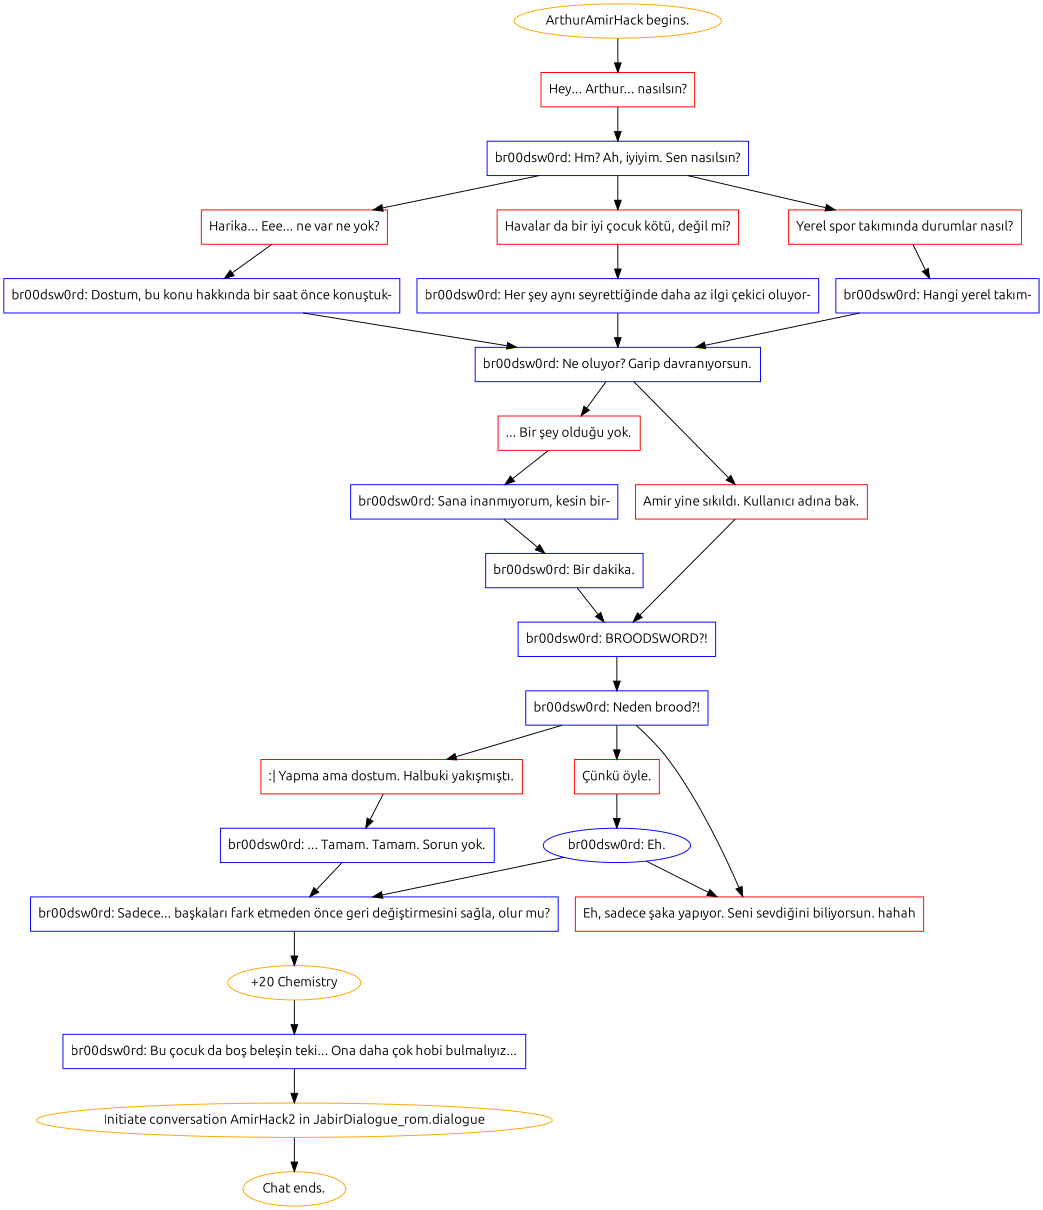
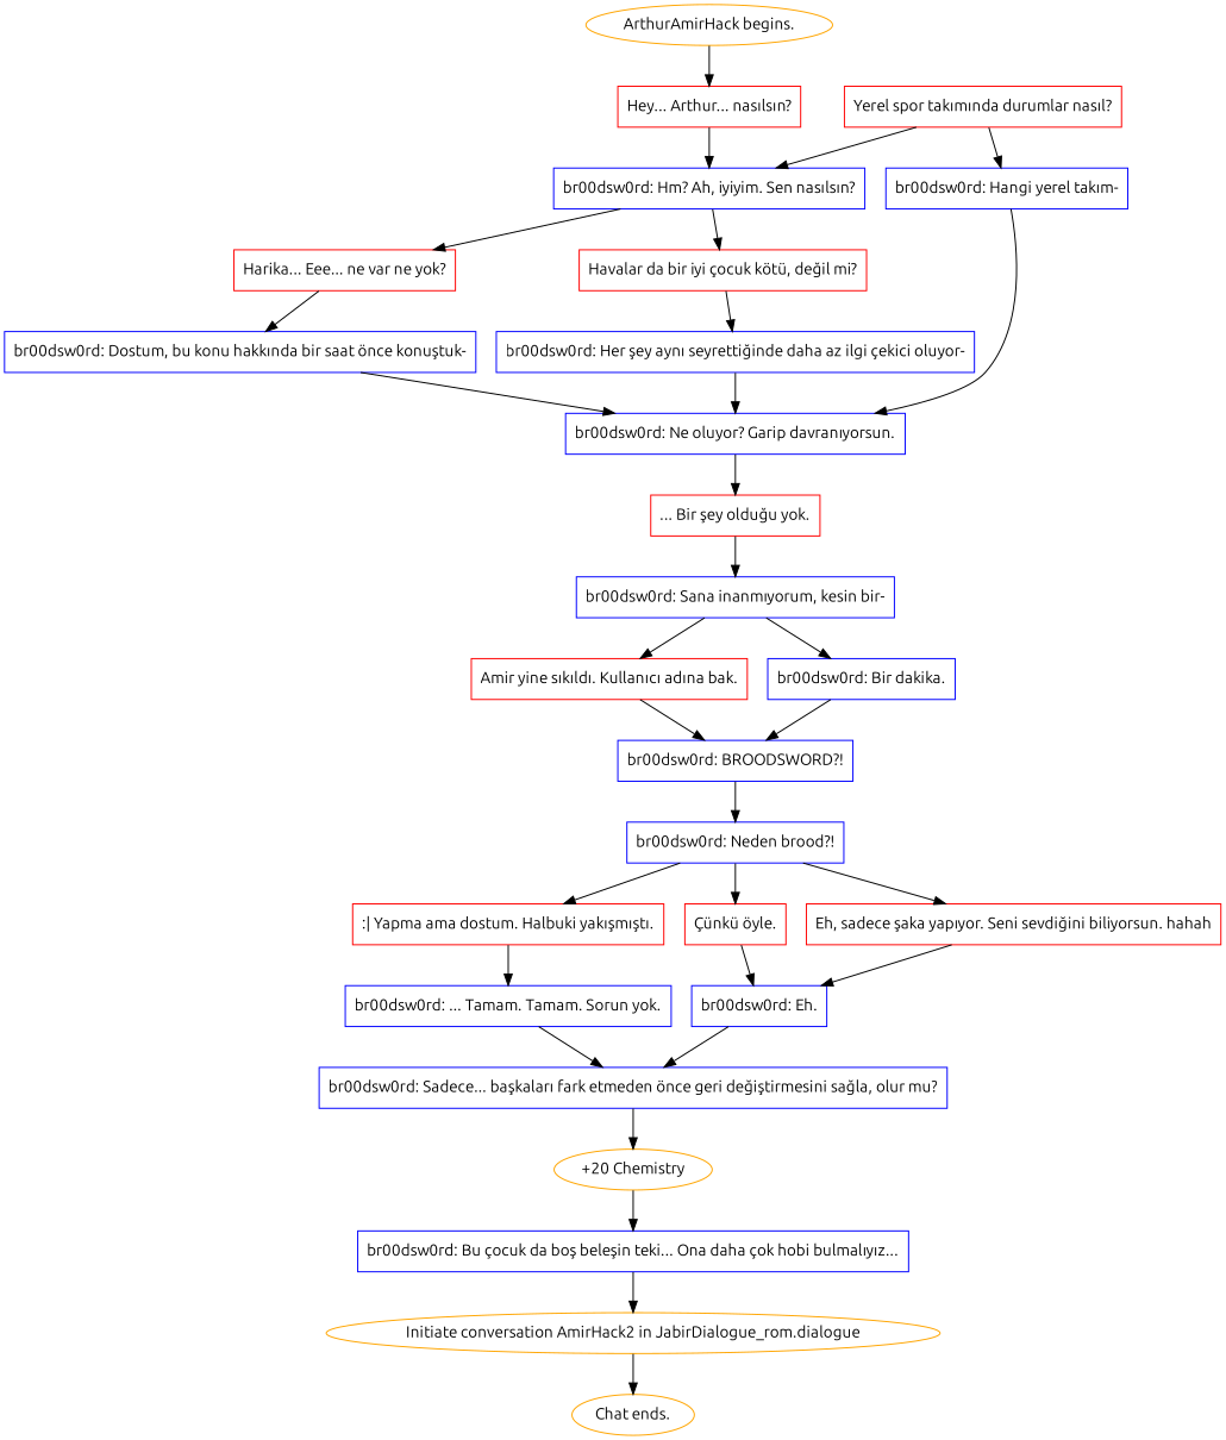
  digraph {
    fontname=Ubuntu
    node [color=blue fontname=Ubuntu shape=box]
    edge [fontname=Ubuntu]
    "ArthurAmirHack begins." [color=orange shape=""]
    n2 [color=red label="Hey... Arthur... nasılsın?"]
    n3 [label="br00dsw0rd: Hm? Ah, iyiyim. Sen nasılsın?"]
    n4 [color=red label="Harika... Eee... ne var ne yok?"]
    n5 [color=red label="Havalar da bir iyi çocuk kötü, değil mi?"]
    n6 [color=red label="Yerel spor takımında durumlar nasıl?"]
    n7 [label="br00dsw0rd: Dostum, bu konu hakkında bir saat önce konuştuk-"]
    n8 [label="br00dsw0rd: Her şey aynı seyrettiğinde daha az ilgi çekici oluyor-"]
    n9 [label="br00dsw0rd: Hangi yerel takım-"]
    n10 [label="br00dsw0rd: Ne oluyor? Garip davranıyorsun."]
    n11 [color=red label="... Bir şey olduğu yok."]
    n12 [color=red label="Amir yine sıkıldı. Kullanıcı adına bak."]
    n13 [label="br00dsw0rd: Sana inanmıyorum, kesin bir-"]
    n14 [label="br00dsw0rd: BROODSWORD?!"]
    n15 [label="br00dsw0rd: Bir dakika."]
    n16 [label="br00dsw0rd: Neden brood?!"]
    n17 [color=red label=":| Yapma ama dostum. Halbuki yakışmıştı."]
    n18 [color=red label="Çünkü öyle."]
    n19 [color=red label="Eh, sadece şaka yapıyor. Seni sevdiğini biliyorsun. hahah"]
    n20 [label="br00dsw0rd: ... Tamam. Tamam. Sorun yok."]
-   n21 [label="br00dsw0rd: Eh." shape=ellipse]
+   n21 [label="br00dsw0rd: Eh."]
    n22 [label="br00dsw0rd: Sadece... başkaları fark etmeden önce geri değiştirmesini sağla, olur mu?"]
    n23 [color=orange label="+20 Chemistry" shape=""]
    n24 [label="br00dsw0rd: Bu çocuk da boş beleşin teki... Ona daha çok hobi bulmalıyız..."]
    n25 [color=orange label="Initiate conversation AmirHack2 in JabirDialogue_rom.dialogue" shape=""]
    "Chat ends." [color=orange shape=""]
    "ArthurAmirHack begins." -> n2
    n2 -> n3
    n3 -> n4
    n3 -> n5
-   n3 -> n6
+   n6 -> n3
    n4 -> n7
    n5 -> n8
    n6 -> n9
    n7 -> n10
    n8 -> n10
    n9 -> n10
    n10 -> n11
-   n10 -> n12
+   n13 -> n12
    n11 -> n13
    n12 -> n14
    n13 -> n15
    n14 -> n16
    n15 -> n14
    n16 -> n17
    n16 -> n18
    n16 -> n19
    n17 -> n20
    n18 -> n21
-   n21 -> n19
+   n19 -> n21
    n20 -> n22
    n21 -> n22
    n22 -> n23
    n23 -> n24
    n24 -> n25
    n25 -> "Chat ends."
  }
